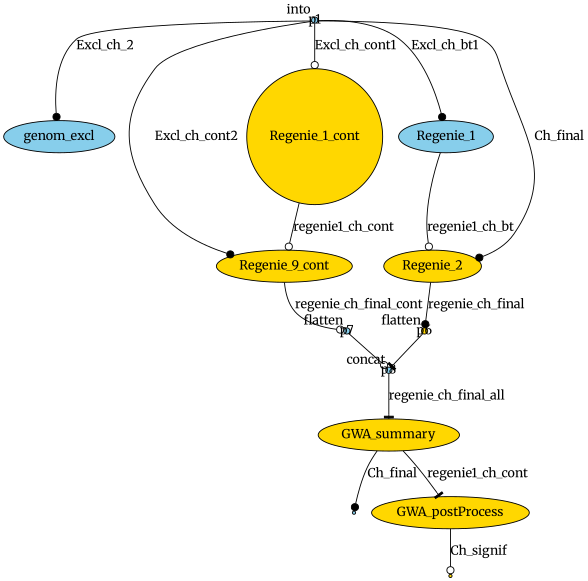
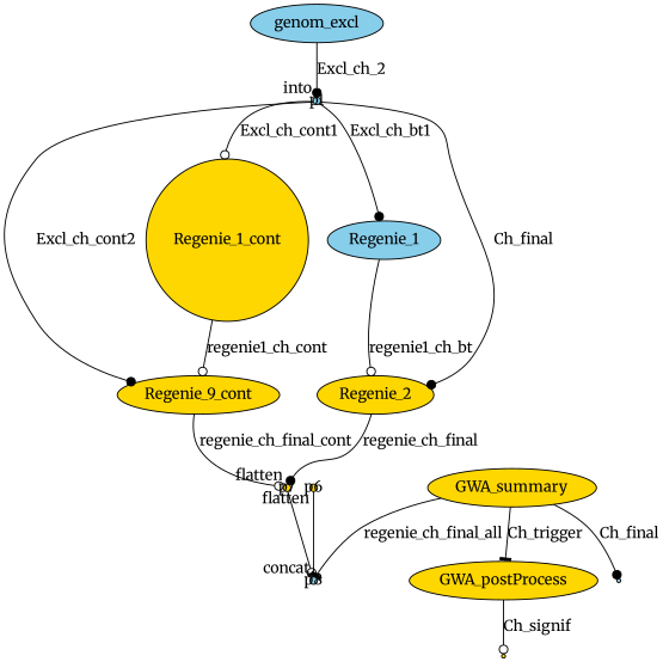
  digraph {
    fontname=Merriweather
    node [fillcolor=gold fontname=Merriweather style=filled]
    edge [arrowhead=dot fontname=Merriweather]
    n1 [fillcolor=skyblue label=genom_excl]
    p1 [fillcolor=skyblue fixedsize=true shape=circle width=0.1 xlabel=into]
    n3 [label=Regenie_1_cont shape=circle]
    n4 [fillcolor=skyblue label=Regenie_1]
    n5 [label=Regenie_9_cont]
    n6 [label=Regenie_2]
-   p7 [fillcolor=skyblue fixedsize=true shape=circle width=0.1 xlabel=flatten]
+   p7 [fixedsize=true shape=circle width=0.1 xlabel=flatten]
    p6 [fixedsize=true shape=circle width=0.1 xlabel=flatten]
    p8 [fillcolor=skyblue fixedsize=true shape=circle width=0.1 xlabel=concat]
    n10 [label=GWA_summary]
    p10 [fillcolor=skyblue shape=point]
    n12 [label=GWA_postProcess]
    p12 [shape=point]
-   p1 -> n1 [label=Excl_ch_2]
+   n1 -> p1 [label=Excl_ch_2]
    p1 -> n3 [arrowhead=odot label=Excl_ch_cont1]
    p1 -> n4 [label=Excl_ch_bt1]
    p1 -> n5 [label=Excl_ch_cont2]
    p1 -> n6 [label=Ch_final]
    n3 -> n5 [arrowhead=odot label=regenie1_ch_cont]
    n4 -> n6 [arrowhead=odot label=regenie1_ch_bt]
    n5 -> p7 [arrowhead=odot label=regenie_ch_final_cont]
-   n6 -> p6 [label=regenie_ch_final]
+   n6 -> p7 [label=regenie_ch_final]
    p7 -> p8 [arrowhead=odot]
    p6 -> p8 [arrowhead=tee]
-   p8 -> n10 [arrowhead=tee label=regenie_ch_final_all]
+   n10 -> p8 [arrowhead=tee label=regenie_ch_final_all]
    n10 -> p10 [label=Ch_final]
-   n10 -> n12 [arrowhead=tee label=regenie1_ch_cont]
+   n10 -> n12 [arrowhead=tee label=Ch_trigger]
    n12 -> p12 [arrowhead=odot label=Ch_signif]
  }
